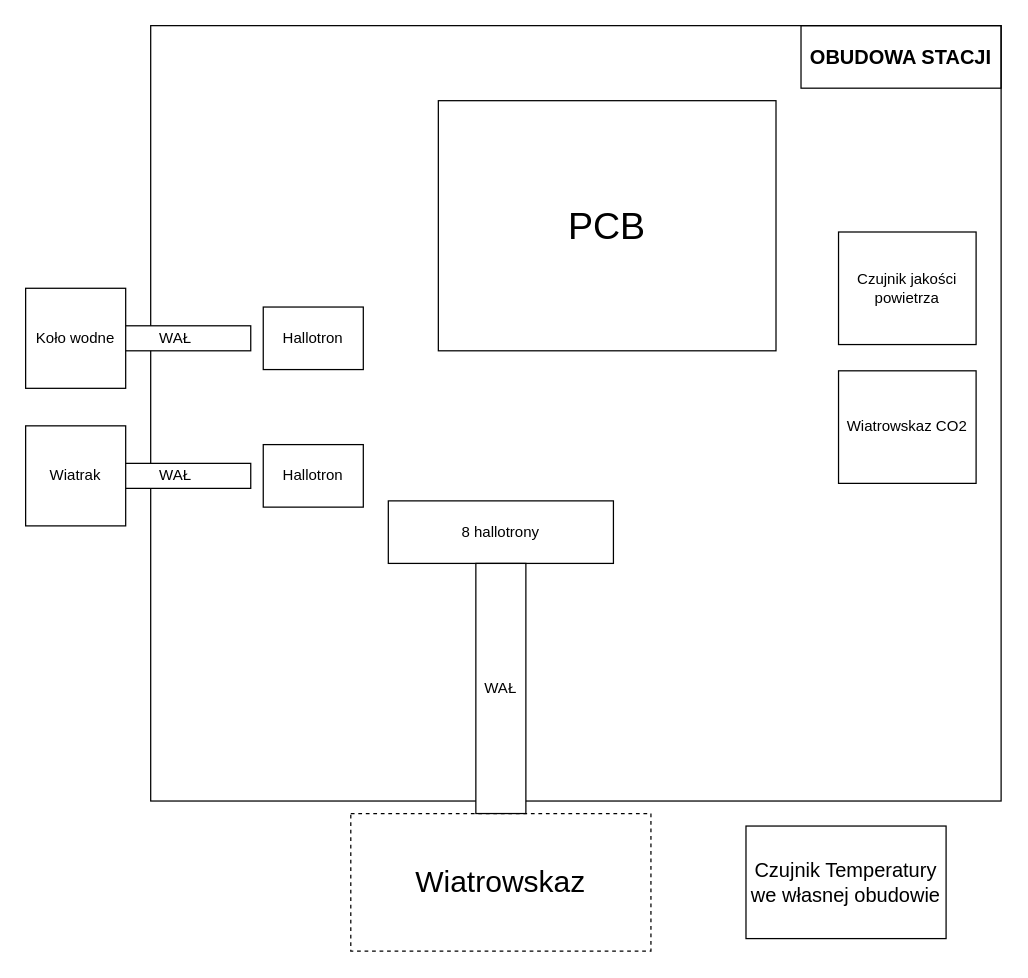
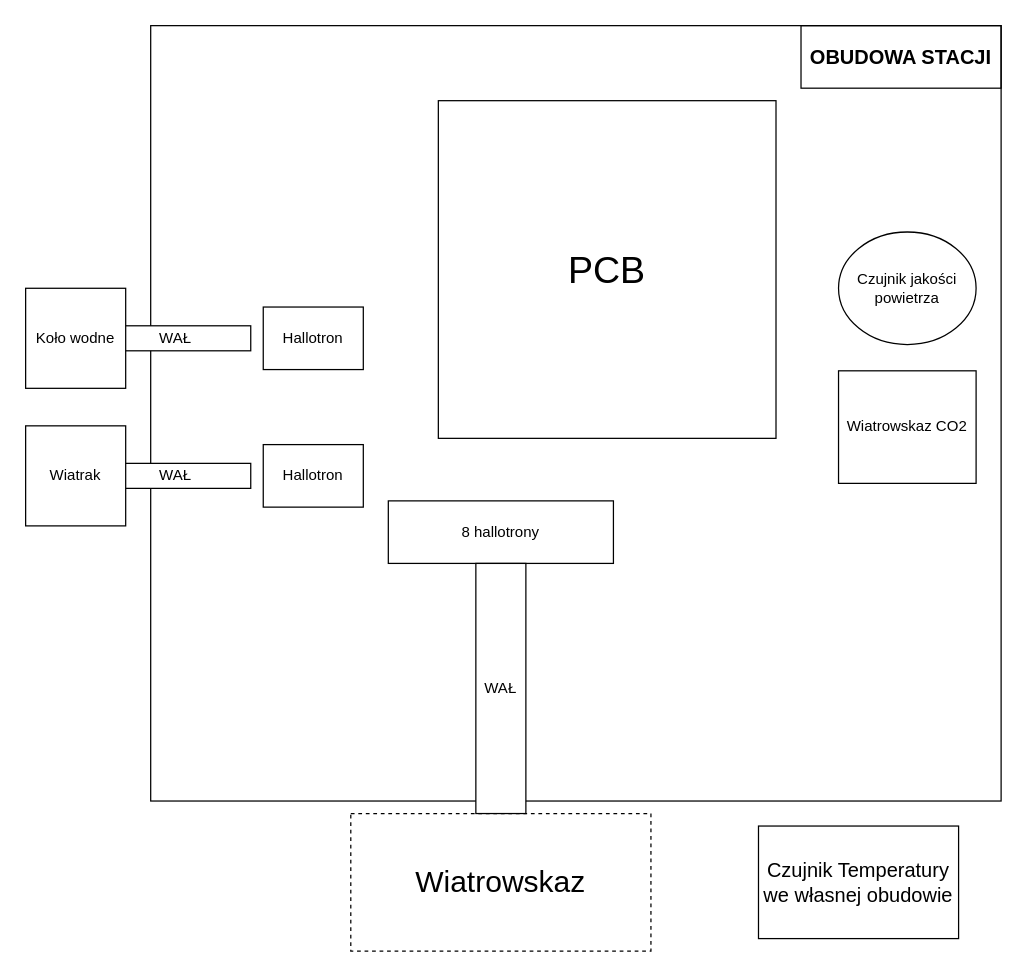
  <mxCell id="0" />
  <mxCell id="1" parent="0" />
  <mxCell id="2" value="" style="whiteSpace=wrap;html=1;fillColor=none;" vertex="1" parent="1"><mxGeometry x="120" y="20" width="680" height="620" as="geometry" /></mxCell>
- <mxCell id="3" value="&lt;font style=&quot;font-size: 30px;&quot;&gt;PCB&lt;/font&gt;" style="whiteSpace=wrap;html=1;aspect=fixed;" vertex="1" parent="1"><mxGeometry x="350" y="80" width="270" height="200" as="geometry" /></mxCell>
+ <mxCell id="3" value="&lt;font style=&quot;font-size: 30px;&quot;&gt;PCB&lt;/font&gt;" style="whiteSpace=wrap;html=1;aspect=fixed;" vertex="1" parent="1"><mxGeometry x="350" y="80" width="270" height="270" as="geometry" /></mxCell>
  <mxCell id="4" value="&lt;font style=&quot;font-size: 24px;&quot;&gt;Wiatrowskaz&lt;/font&gt;" style="whiteSpace=wrap;html=1;dashed=1;" vertex="1" parent="1"><mxGeometry x="280" y="650" width="240" height="110" as="geometry" /></mxCell>
  <mxCell id="5" value="Wiatrowskaz CO2" style="whiteSpace=wrap;html=1;direction=south;" vertex="1" parent="1"><mxGeometry x="670" y="296" width="110" height="90" as="geometry" /></mxCell>
- <mxCell id="6" value="Czujnik jakości powietrza" style="whiteSpace=wrap;html=1;direction=south;" vertex="1" parent="1"><mxGeometry x="670" y="185" width="110" height="90" as="geometry" /></mxCell>
- <mxCell id="7" value="&lt;div&gt;&lt;font style=&quot;font-size: 16px;&quot;&gt;Czujnik Temperatury we własnej obudowie&lt;/font&gt;&lt;/div&gt;" style="whiteSpace=wrap;html=1;direction=south;" vertex="1" parent="1"><mxGeometry x="596" y="660" width="160" height="90" as="geometry" /></mxCell>
+ <mxCell id="6" value="Czujnik jakości powietrza" style="ellipse;whiteSpace=wrap;html=1;direction=south;" vertex="1" parent="1"><mxGeometry x="670" y="185" width="110" height="90" as="geometry" /></mxCell>
+ <mxCell id="7" value="&lt;div&gt;&lt;font style=&quot;font-size: 16px;&quot;&gt;Czujnik Temperatury we własnej obudowie&lt;/font&gt;&lt;/div&gt;" style="whiteSpace=wrap;html=1;direction=south;" vertex="1" parent="1"><mxGeometry x="606" y="660" width="160" height="90" as="geometry" /></mxCell>
  <mxCell id="8" value="&lt;b&gt;&lt;font style=&quot;font-size: 16px;&quot;&gt;OBUDOWA STACJI&lt;/font&gt;&lt;/b&gt;" style="text;html=1;align=center;verticalAlign=middle;whiteSpace=wrap;rounded=0;strokeColor=default;" vertex="1" parent="1"><mxGeometry x="640" y="20" width="160" height="50" as="geometry" /></mxCell>
  <mxCell id="9" value="Hallotron" style="whiteSpace=wrap;html=1;direction=south;" vertex="1" parent="1"><mxGeometry x="210" y="355" width="80" height="50" as="geometry" /></mxCell>
  <mxCell id="10" value="Hallotron" style="whiteSpace=wrap;html=1;direction=south;" vertex="1" parent="1"><mxGeometry x="210" y="245" width="80" height="50" as="geometry" /></mxCell>
  <mxCell id="11" value="WAŁ" style="rounded=0;whiteSpace=wrap;html=1;" vertex="1" parent="1"><mxGeometry x="80" y="260" width="120" height="20" as="geometry" /></mxCell>
  <mxCell id="12" value="WAŁ" style="rounded=0;whiteSpace=wrap;html=1;" vertex="1" parent="1"><mxGeometry x="80" y="370" width="120" height="20" as="geometry" /></mxCell>
  <mxCell id="13" value="Koło wodne" style="whiteSpace=wrap;html=1;aspect=fixed;" vertex="1" parent="1"><mxGeometry x="20" y="230" width="80" height="80" as="geometry" /></mxCell>
  <mxCell id="14" value="Wiatrak" style="whiteSpace=wrap;html=1;aspect=fixed;" vertex="1" parent="1"><mxGeometry x="20" y="340" width="80" height="80" as="geometry" /></mxCell>
  <mxCell id="15" value="8 hallotrony" style="whiteSpace=wrap;html=1;direction=south;" vertex="1" parent="1"><mxGeometry x="310" y="400" width="180" height="50" as="geometry" /></mxCell>
  <mxCell id="16" value="WAŁ" style="rounded=0;whiteSpace=wrap;html=1;direction=south;" vertex="1" parent="1"><mxGeometry x="380" y="450" width="40" height="200" as="geometry" /></mxCell>
